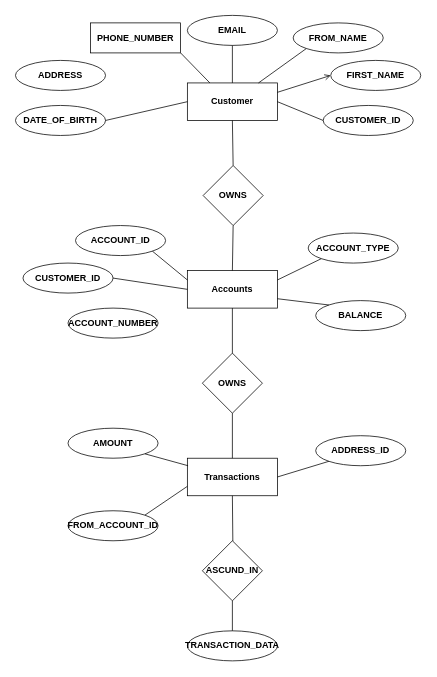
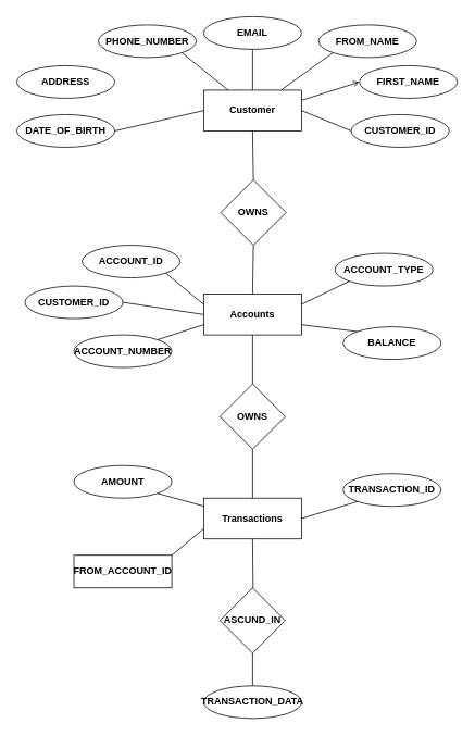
  <mxCell id="0" />
  <mxCell id="1" parent="0" />
  <mxCell id="2" value="&lt;b&gt;Customer&lt;/b&gt;" style="rounded=0;whiteSpace=wrap;html=1;" vertex="1" parent="1"><mxGeometry x="249" y="110" width="120" height="50" as="geometry" /></mxCell>
  <mxCell id="3" value="&lt;b&gt;OWNS&lt;/b&gt;" style="rhombus;whiteSpace=wrap;html=1;" vertex="1" parent="1"><mxGeometry x="270" y="220" width="80" height="80" as="geometry" /></mxCell>
  <mxCell id="4" value="&lt;b&gt;Accounts&lt;/b&gt;" style="rounded=0;whiteSpace=wrap;html=1;" vertex="1" parent="1"><mxGeometry x="249" y="360" width="120" height="50" as="geometry" /></mxCell>
  <mxCell id="5" value="&lt;b&gt;OWNS&lt;/b&gt;" style="rhombus;whiteSpace=wrap;html=1;" vertex="1" parent="1"><mxGeometry x="269" y="470" width="80" height="80" as="geometry" /></mxCell>
  <mxCell id="6" value="&lt;b&gt;Transactions&lt;/b&gt;" style="rounded=0;whiteSpace=wrap;html=1;" vertex="1" parent="1"><mxGeometry x="249" y="610" width="120" height="50" as="geometry" /></mxCell>
  <mxCell id="7" value="&lt;b&gt;ASCUND_IN&lt;/b&gt;" style="rhombus;whiteSpace=wrap;html=1;" vertex="1" parent="1"><mxGeometry x="269" y="720" width="80" height="80" as="geometry" /></mxCell>
  <mxCell id="8" value="&lt;b&gt;FROM_NAME&lt;/b&gt;" style="ellipse;whiteSpace=wrap;html=1;" vertex="1" parent="1"><mxGeometry x="390" y="30" width="120" height="40" as="geometry" /></mxCell>
  <mxCell id="9" value="&lt;b&gt;CUSTOMER_ID&lt;/b&gt;" style="ellipse;whiteSpace=wrap;html=1;" vertex="1" parent="1"><mxGeometry x="430" y="140" width="120" height="40" as="geometry" /></mxCell>
  <mxCell id="10" value="&lt;b&gt;FIRST_NAME&lt;/b&gt;" style="ellipse;whiteSpace=wrap;html=1;" vertex="1" parent="1"><mxGeometry x="440" y="80" width="120" height="40" as="geometry" /></mxCell>
  <mxCell id="11" value="&lt;b&gt;DATE_OF_BIRTH&lt;/b&gt;" style="ellipse;whiteSpace=wrap;html=1;" vertex="1" parent="1"><mxGeometry x="20" y="140" width="120" height="40" as="geometry" /></mxCell>
  <mxCell id="12" value="&lt;b&gt;ADDRESS&lt;/b&gt;" style="ellipse;whiteSpace=wrap;html=1;" vertex="1" parent="1"><mxGeometry x="20" y="80" width="120" height="40" as="geometry" /></mxCell>
- <mxCell id="13" value="&lt;b&gt;PHONE_NUMBER&lt;/b&gt;" style="whiteSpace=wrap;html=1;rounded=0;" vertex="1" parent="1"><mxGeometry x="120" y="30" width="120" height="40" as="geometry" /></mxCell>
+ <mxCell id="13" value="&lt;b&gt;PHONE_NUMBER&lt;/b&gt;" style="ellipse;whiteSpace=wrap;html=1;" vertex="1" parent="1"><mxGeometry x="120" y="30" width="120" height="40" as="geometry" /></mxCell>
  <mxCell id="14" value="&lt;b&gt;EMAIL&lt;/b&gt;" style="ellipse;whiteSpace=wrap;html=1;" vertex="1" parent="1"><mxGeometry x="249" y="20" width="120" height="40" as="geometry" /></mxCell>
  <mxCell id="15" value="" style="endArrow=none;html=1;rounded=0;entryX=0.5;entryY=1;entryDx=0;entryDy=0;exitX=0.5;exitY=0;exitDx=0;exitDy=0;" edge="1" parent="1" source="3" target="2"><mxGeometry width="50" height="50" relative="1" as="geometry"><mxPoint x="240" y="230" as="sourcePoint" /><mxPoint x="290" y="180" as="targetPoint" /></mxGeometry></mxCell>
  <mxCell id="16" value="" style="endArrow=none;html=1;rounded=0;entryX=0;entryY=0.5;entryDx=0;entryDy=0;exitX=1;exitY=0.5;exitDx=0;exitDy=0;" edge="1" parent="1" source="11" target="2"><mxGeometry width="50" height="50" relative="1" as="geometry"><mxPoint x="110" y="300" as="sourcePoint" /><mxPoint x="160" y="250" as="targetPoint" /></mxGeometry></mxCell>
  <mxCell id="17" value="" style="endArrow=none;html=1;rounded=0;entryX=0.5;entryY=1;entryDx=0;entryDy=0;exitX=0.5;exitY=0;exitDx=0;exitDy=0;" edge="1" parent="1" source="2" target="14"><mxGeometry width="50" height="50" relative="1" as="geometry"><mxPoint x="170" y="260" as="sourcePoint" /><mxPoint x="220" y="210" as="targetPoint" /></mxGeometry></mxCell>
  <mxCell id="18" value="" style="endArrow=none;html=1;rounded=0;entryX=1;entryY=1;entryDx=0;entryDy=0;exitX=0.25;exitY=0;exitDx=0;exitDy=0;" edge="1" parent="1" source="2" target="13"><mxGeometry width="50" height="50" relative="1" as="geometry"><mxPoint x="120" y="260" as="sourcePoint" /><mxPoint x="170" y="210" as="targetPoint" /></mxGeometry></mxCell>
  <mxCell id="19" value="" style="endArrow=none;html=1;rounded=0;entryX=0;entryY=0.5;entryDx=0;entryDy=0;exitX=1;exitY=0.5;exitDx=0;exitDy=0;" edge="1" parent="1" source="2" target="9"><mxGeometry width="50" height="50" relative="1" as="geometry"><mxPoint x="410" y="290" as="sourcePoint" /><mxPoint x="460" y="240" as="targetPoint" /></mxGeometry></mxCell>
  <mxCell id="20" value="" style="endArrow=none;html=1;rounded=0;entryX=0;entryY=1;entryDx=0;entryDy=0;" edge="1" parent="1" source="2" target="8"><mxGeometry width="50" height="50" relative="1" as="geometry"><mxPoint x="400" y="250" as="sourcePoint" /><mxPoint x="450" y="200" as="targetPoint" /></mxGeometry></mxCell>
  <mxCell id="21" value="" style="endArrow=open;html=1;rounded=0;exitX=1;exitY=0.25;exitDx=0;exitDy=0;entryX=0;entryY=0.5;entryDx=0;entryDy=0;" edge="1" parent="1" source="2" target="10"><mxGeometry width="50" height="50" relative="1" as="geometry"><mxPoint x="380" y="290" as="sourcePoint" /><mxPoint x="430" y="240" as="targetPoint" /></mxGeometry></mxCell>
  <mxCell id="22" value="" style="endArrow=none;html=1;rounded=0;entryX=0.5;entryY=1;entryDx=0;entryDy=0;exitX=0.5;exitY=0;exitDx=0;exitDy=0;" edge="1" parent="1" source="4" target="3"><mxGeometry width="50" height="50" relative="1" as="geometry"><mxPoint x="240" y="380" as="sourcePoint" /><mxPoint x="290" y="330" as="targetPoint" /></mxGeometry></mxCell>
  <mxCell id="23" value="" style="endArrow=none;html=1;rounded=0;entryX=0.5;entryY=1;entryDx=0;entryDy=0;exitX=0.5;exitY=0;exitDx=0;exitDy=0;" edge="1" parent="1" source="5" target="4"><mxGeometry width="50" height="50" relative="1" as="geometry"><mxPoint x="320" y="470" as="sourcePoint" /><mxPoint x="130" y="460" as="targetPoint" /></mxGeometry></mxCell>
  <mxCell id="24" value="" style="endArrow=none;html=1;rounded=0;entryX=0.5;entryY=1;entryDx=0;entryDy=0;exitX=0.5;exitY=0;exitDx=0;exitDy=0;" edge="1" parent="1" source="6" target="5"><mxGeometry width="50" height="50" relative="1" as="geometry"><mxPoint x="30" y="630" as="sourcePoint" /><mxPoint x="80" y="580" as="targetPoint" /></mxGeometry></mxCell>
  <mxCell id="25" value="" style="endArrow=none;html=1;rounded=0;entryX=0.5;entryY=1;entryDx=0;entryDy=0;" edge="1" parent="1"><mxGeometry width="50" height="50" relative="1" as="geometry"><mxPoint x="309.604" y="720.396" as="sourcePoint" /><mxPoint x="309" y="660" as="targetPoint" /></mxGeometry></mxCell>
  <mxCell id="26" value="&lt;b&gt;BALANCE&lt;/b&gt;" style="ellipse;whiteSpace=wrap;html=1;" vertex="1" parent="1"><mxGeometry x="420" y="400" width="120" height="40" as="geometry" /></mxCell>
  <mxCell id="27" value="&lt;b&gt;ACCOUNT_TYPE&lt;/b&gt;" style="ellipse;whiteSpace=wrap;html=1;" vertex="1" parent="1"><mxGeometry x="410" y="310" width="120" height="40" as="geometry" /></mxCell>
  <mxCell id="28" value="&lt;b&gt;ACCOUNT_NUMBER&lt;/b&gt;" style="ellipse;whiteSpace=wrap;html=1;" vertex="1" parent="1"><mxGeometry x="90" y="410" width="120" height="40" as="geometry" /></mxCell>
  <mxCell id="29" value="&lt;b&gt;CUSTOMER_ID&lt;/b&gt;" style="ellipse;whiteSpace=wrap;html=1;" vertex="1" parent="1"><mxGeometry x="30" y="350" width="120" height="40" as="geometry" /></mxCell>
  <mxCell id="30" value="&lt;b&gt;ACCOUNT_ID&lt;/b&gt;" style="ellipse;whiteSpace=wrap;html=1;" vertex="1" parent="1"><mxGeometry x="100" y="300" width="120" height="40" as="geometry" /></mxCell>
  <mxCell id="31" value="" style="endArrow=none;html=1;rounded=0;entryX=0;entryY=0.25;entryDx=0;entryDy=0;exitX=1;exitY=1;exitDx=0;exitDy=0;" edge="1" parent="1" source="30" target="4"><mxGeometry width="50" height="50" relative="1" as="geometry"><mxPoint x="-20" y="500" as="sourcePoint" /><mxPoint x="30" y="450" as="targetPoint" /></mxGeometry></mxCell>
  <mxCell id="32" value="" style="endArrow=none;html=1;rounded=0;entryX=0;entryY=0.5;entryDx=0;entryDy=0;exitX=1;exitY=0.5;exitDx=0;exitDy=0;" edge="1" parent="1" source="29" target="4"><mxGeometry width="50" height="50" relative="1" as="geometry"><mxPoint x="30" y="530" as="sourcePoint" /><mxPoint x="80" y="480" as="targetPoint" /></mxGeometry></mxCell>
+ <mxCell id="33" value="" style="endArrow=none;html=1;rounded=0;entryX=0;entryY=0.75;entryDx=0;entryDy=0;exitX=1;exitY=0;exitDx=0;exitDy=0;" edge="1" parent="1" source="28" target="4"><mxGeometry width="50" height="50" relative="1" as="geometry"><mxPoint x="170" y="530" as="sourcePoint" /><mxPoint x="220" y="480" as="targetPoint" /></mxGeometry></mxCell>
  <mxCell id="34" value="" style="endArrow=none;html=1;rounded=0;exitX=1;exitY=0.25;exitDx=0;exitDy=0;entryX=0;entryY=1;entryDx=0;entryDy=0;" edge="1" parent="1" source="4" target="27"><mxGeometry width="50" height="50" relative="1" as="geometry"><mxPoint x="400" y="290" as="sourcePoint" /><mxPoint x="450" y="240" as="targetPoint" /></mxGeometry></mxCell>
  <mxCell id="35" value="" style="endArrow=none;html=1;rounded=0;entryX=0;entryY=0;entryDx=0;entryDy=0;exitX=1;exitY=0.75;exitDx=0;exitDy=0;" edge="1" parent="1" source="4" target="26"><mxGeometry width="50" height="50" relative="1" as="geometry"><mxPoint x="350" y="480" as="sourcePoint" /><mxPoint x="400" y="430" as="targetPoint" /></mxGeometry></mxCell>
- <mxCell id="36" value="&lt;b&gt;FROM_ACCOUNT_ID&lt;/b&gt;" style="ellipse;whiteSpace=wrap;html=1;" vertex="1" parent="1"><mxGeometry x="90" y="680" width="120" height="40" as="geometry" /></mxCell>
+ <mxCell id="36" value="&lt;b&gt;FROM_ACCOUNT_ID&lt;/b&gt;" style="whiteSpace=wrap;html=1;rounded=0;" vertex="1" parent="1"><mxGeometry x="90" y="680" width="120" height="40" as="geometry" /></mxCell>
  <mxCell id="37" value="&lt;b&gt;AMOUNT&lt;/b&gt;" style="ellipse;whiteSpace=wrap;html=1;" vertex="1" parent="1"><mxGeometry x="90" y="570" width="120" height="40" as="geometry" /></mxCell>
- <mxCell id="38" value="&lt;b&gt;ADDRESS_ID&lt;/b&gt;" style="ellipse;whiteSpace=wrap;html=1;" vertex="1" parent="1"><mxGeometry x="420" y="580" width="120" height="40" as="geometry" /></mxCell>
+ <mxCell id="38" value="&lt;b&gt;TRANSACTION_ID&lt;/b&gt;" style="ellipse;whiteSpace=wrap;html=1;" vertex="1" parent="1"><mxGeometry x="420" y="580" width="120" height="40" as="geometry" /></mxCell>
  <mxCell id="39" value="&lt;b&gt;TRANSACTION_DATA&lt;/b&gt;" style="ellipse;whiteSpace=wrap;html=1;" vertex="1" parent="1"><mxGeometry x="249" y="840" width="120" height="40" as="geometry" /></mxCell>
  <mxCell id="40" value="" style="endArrow=none;html=1;rounded=0;entryX=0.5;entryY=1;entryDx=0;entryDy=0;exitX=0.5;exitY=0;exitDx=0;exitDy=0;" edge="1" parent="1" source="39" target="7"><mxGeometry width="50" height="50" relative="1" as="geometry"><mxPoint x="130" y="840" as="sourcePoint" /><mxPoint x="180" y="790" as="targetPoint" /></mxGeometry></mxCell>
  <mxCell id="41" value="" style="endArrow=none;html=1;rounded=0;entryX=0.008;entryY=0.2;entryDx=0;entryDy=0;exitX=1;exitY=1;exitDx=0;exitDy=0;entryPerimeter=0;" edge="1" parent="1" source="37" target="6"><mxGeometry width="50" height="50" relative="1" as="geometry"><mxPoint x="160" y="620" as="sourcePoint" /><mxPoint x="210" y="570" as="targetPoint" /></mxGeometry></mxCell>
  <mxCell id="42" value="" style="endArrow=none;html=1;rounded=0;entryX=0;entryY=0.75;entryDx=0;entryDy=0;exitX=1;exitY=0;exitDx=0;exitDy=0;" edge="1" parent="1" source="36" target="6"><mxGeometry width="50" height="50" relative="1" as="geometry"><mxPoint x="170" y="810" as="sourcePoint" /><mxPoint x="220" y="760" as="targetPoint" /></mxGeometry></mxCell>
  <mxCell id="43" value="" style="endArrow=none;html=1;rounded=0;entryX=0;entryY=1;entryDx=0;entryDy=0;exitX=1;exitY=0.5;exitDx=0;exitDy=0;" edge="1" parent="1" source="6" target="38"><mxGeometry width="50" height="50" relative="1" as="geometry"><mxPoint x="340" y="740" as="sourcePoint" /><mxPoint x="390" y="690" as="targetPoint" /></mxGeometry></mxCell>
